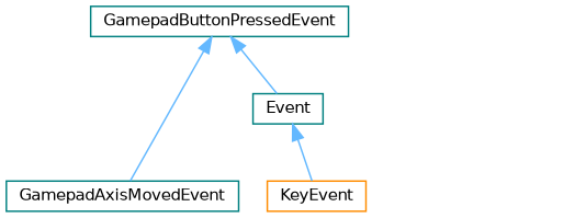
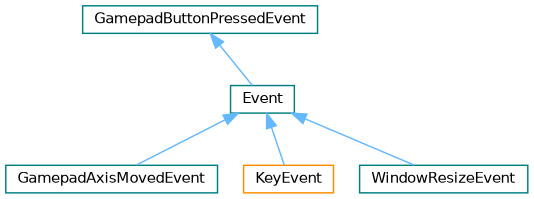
  digraph {
    rankdir=TB
    node [color=teal fillcolor=white fontname=Helvetica fontsize=10 shape=box style=filled]
    edge [color=steelblue1 dir=back fontname=Helvetica fontsize=10 labelfontname=Helvetica labelfontsize=10 style=solid]
    n1 [height=0.2 label=Event width=0.4]
    n2 [height=0.2 label=GamepadAxisMovedEvent width=0.4]
    n3 [color=darkorange height=0.2 label=KeyEvent width=0.4]
+   n4 [height=0.2 label=WindowResizeEvent width=0.4]
    n5 [height=0.2 label=GamepadButtonPressedEvent width=0.4]
-   n5 -> n2
+   n1 -> n2
    n1 -> n3
+   n1 -> n4
    n5 -> n1
  }
